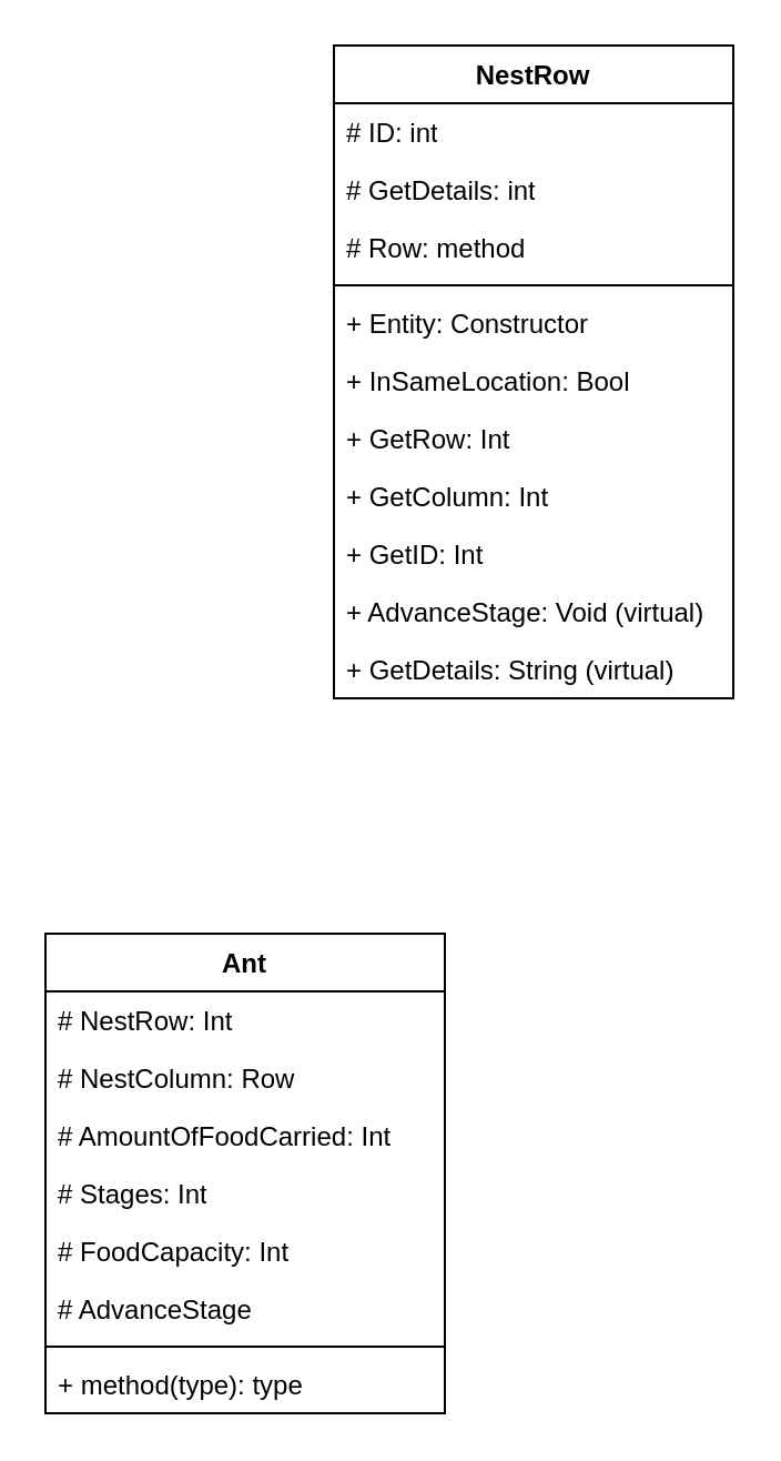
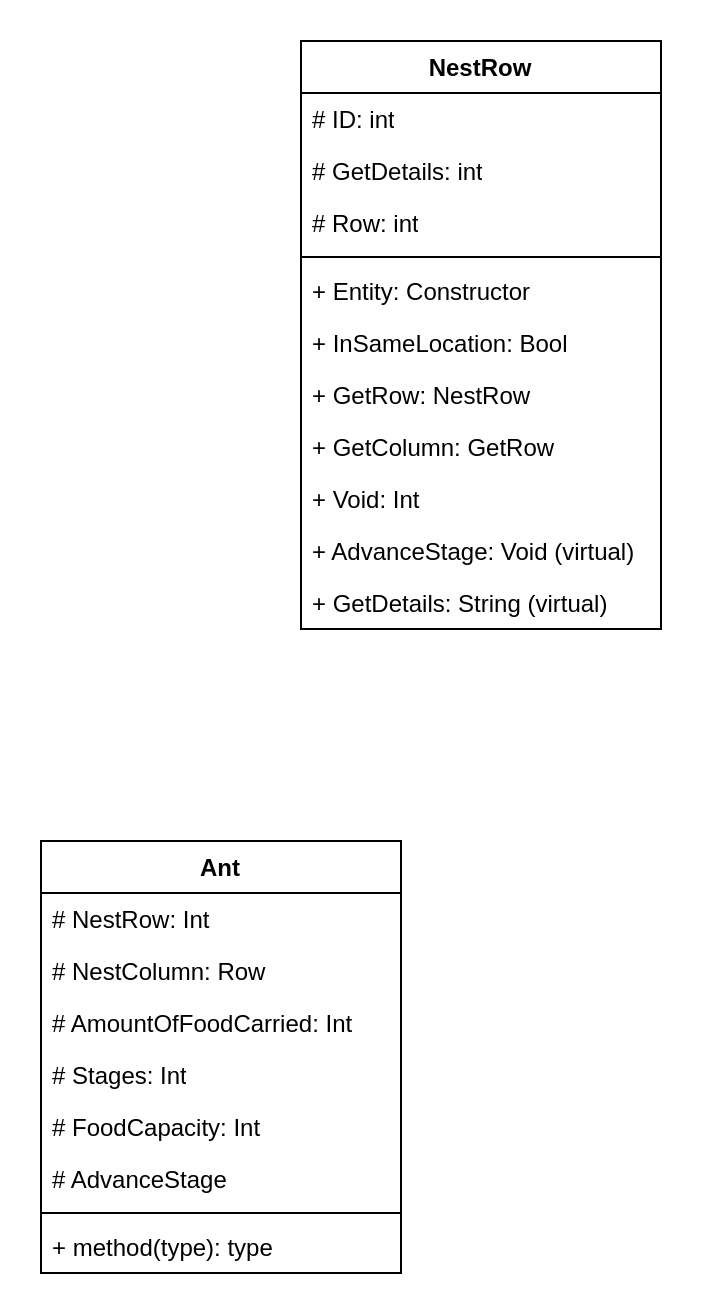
  <mxCell id="0" />
  <mxCell id="1" parent="0" />
  <mxCell id="2" value="NestRow" style="swimlane;fontStyle=1;align=center;verticalAlign=top;childLayout=stackLayout;horizontal=1;startSize=26;horizontalStack=0;resizeParent=1;resizeParentMax=0;resizeLast=0;collapsible=1;marginBottom=0;whiteSpace=wrap;html=1;" vertex="1" parent="1"><mxGeometry x="150" y="20" width="180" height="294" as="geometry" /></mxCell>
  <mxCell id="3" value="# ID: int" style="text;strokeColor=none;fillColor=none;align=left;verticalAlign=top;spacingLeft=4;spacingRight=4;overflow=hidden;rotatable=0;points=[[0,0.5],[1,0.5]];portConstraint=eastwest;whiteSpace=wrap;html=1;" vertex="1" parent="2"><mxGeometry y="26" width="180" height="26" as="geometry" /></mxCell>
  <mxCell id="4" value="# GetDetails: int" style="text;strokeColor=none;fillColor=none;align=left;verticalAlign=top;spacingLeft=4;spacingRight=4;overflow=hidden;rotatable=0;points=[[0,0.5],[1,0.5]];portConstraint=eastwest;whiteSpace=wrap;html=1;" vertex="1" parent="2"><mxGeometry y="52" width="180" height="26" as="geometry" /></mxCell>
- <mxCell id="5" value="# Row: method" style="text;strokeColor=none;fillColor=none;align=left;verticalAlign=top;spacingLeft=4;spacingRight=4;overflow=hidden;rotatable=0;points=[[0,0.5],[1,0.5]];portConstraint=eastwest;whiteSpace=wrap;html=1;" vertex="1" parent="2"><mxGeometry y="78" width="180" height="26" as="geometry" /></mxCell>
+ <mxCell id="5" value="# Row: int" style="text;strokeColor=none;fillColor=none;align=left;verticalAlign=top;spacingLeft=4;spacingRight=4;overflow=hidden;rotatable=0;points=[[0,0.5],[1,0.5]];portConstraint=eastwest;whiteSpace=wrap;html=1;" vertex="1" parent="2"><mxGeometry y="78" width="180" height="26" as="geometry" /></mxCell>
  <mxCell id="6" value="" style="line;strokeWidth=1;fillColor=none;align=left;verticalAlign=middle;spacingTop=-1;spacingLeft=3;spacingRight=3;rotatable=0;labelPosition=right;points=[];portConstraint=eastwest;strokeColor=inherit;" vertex="1" parent="2"><mxGeometry y="104" width="180" height="8" as="geometry" /></mxCell>
  <mxCell id="7" value="+ Entity: Constructor" style="text;strokeColor=none;fillColor=none;align=left;verticalAlign=top;spacingLeft=4;spacingRight=4;overflow=hidden;rotatable=0;points=[[0,0.5],[1,0.5]];portConstraint=eastwest;whiteSpace=wrap;html=1;" vertex="1" parent="2"><mxGeometry y="112" width="180" height="26" as="geometry" /></mxCell>
  <mxCell id="8" value="+ InSameLocation: Bool" style="text;strokeColor=none;fillColor=none;align=left;verticalAlign=top;spacingLeft=4;spacingRight=4;overflow=hidden;rotatable=0;points=[[0,0.5],[1,0.5]];portConstraint=eastwest;whiteSpace=wrap;html=1;" vertex="1" parent="2"><mxGeometry y="138" width="180" height="26" as="geometry" /></mxCell>
- <mxCell id="9" value="+ GetRow: Int" style="text;strokeColor=none;fillColor=none;align=left;verticalAlign=top;spacingLeft=4;spacingRight=4;overflow=hidden;rotatable=0;points=[[0,0.5],[1,0.5]];portConstraint=eastwest;whiteSpace=wrap;html=1;" vertex="1" parent="2"><mxGeometry y="164" width="180" height="26" as="geometry" /></mxCell>
- <mxCell id="10" value="+ GetColumn: Int" style="text;strokeColor=none;fillColor=none;align=left;verticalAlign=top;spacingLeft=4;spacingRight=4;overflow=hidden;rotatable=0;points=[[0,0.5],[1,0.5]];portConstraint=eastwest;whiteSpace=wrap;html=1;" vertex="1" parent="2"><mxGeometry y="190" width="180" height="26" as="geometry" /></mxCell>
- <mxCell id="11" value="+ GetID: Int" style="text;strokeColor=none;fillColor=none;align=left;verticalAlign=top;spacingLeft=4;spacingRight=4;overflow=hidden;rotatable=0;points=[[0,0.5],[1,0.5]];portConstraint=eastwest;whiteSpace=wrap;html=1;" vertex="1" parent="2"><mxGeometry y="216" width="180" height="26" as="geometry" /></mxCell>
+ <mxCell id="9" value="+ GetRow: NestRow" style="text;strokeColor=none;fillColor=none;align=left;verticalAlign=top;spacingLeft=4;spacingRight=4;overflow=hidden;rotatable=0;points=[[0,0.5],[1,0.5]];portConstraint=eastwest;whiteSpace=wrap;html=1;" vertex="1" parent="2"><mxGeometry y="164" width="180" height="26" as="geometry" /></mxCell>
+ <mxCell id="10" value="+ GetColumn: GetRow" style="text;strokeColor=none;fillColor=none;align=left;verticalAlign=top;spacingLeft=4;spacingRight=4;overflow=hidden;rotatable=0;points=[[0,0.5],[1,0.5]];portConstraint=eastwest;whiteSpace=wrap;html=1;" vertex="1" parent="2"><mxGeometry y="190" width="180" height="26" as="geometry" /></mxCell>
+ <mxCell id="11" value="+ Void: Int" style="text;strokeColor=none;fillColor=none;align=left;verticalAlign=top;spacingLeft=4;spacingRight=4;overflow=hidden;rotatable=0;points=[[0,0.5],[1,0.5]];portConstraint=eastwest;whiteSpace=wrap;html=1;" vertex="1" parent="2"><mxGeometry y="216" width="180" height="26" as="geometry" /></mxCell>
  <mxCell id="12" value="+ AdvanceStage: Void (virtual)" style="text;strokeColor=none;fillColor=none;align=left;verticalAlign=top;spacingLeft=4;spacingRight=4;overflow=hidden;rotatable=0;points=[[0,0.5],[1,0.5]];portConstraint=eastwest;whiteSpace=wrap;html=1;" vertex="1" parent="2"><mxGeometry y="242" width="180" height="26" as="geometry" /></mxCell>
  <mxCell id="13" value="+ GetDetails: String (virtual)" style="text;strokeColor=none;fillColor=none;align=left;verticalAlign=top;spacingLeft=4;spacingRight=4;overflow=hidden;rotatable=0;points=[[0,0.5],[1,0.5]];portConstraint=eastwest;whiteSpace=wrap;html=1;" vertex="1" parent="2"><mxGeometry y="268" width="180" height="26" as="geometry" /></mxCell>
  <mxCell id="14" value="Ant" style="swimlane;fontStyle=1;align=center;verticalAlign=top;childLayout=stackLayout;horizontal=1;startSize=26;horizontalStack=0;resizeParent=1;resizeParentMax=0;resizeLast=0;collapsible=1;marginBottom=0;whiteSpace=wrap;html=1;" vertex="1" parent="1"><mxGeometry x="20" y="420" width="180" height="216" as="geometry" /></mxCell>
  <mxCell id="15" value="# NestRow: Int" style="text;strokeColor=none;fillColor=none;align=left;verticalAlign=top;spacingLeft=4;spacingRight=4;overflow=hidden;rotatable=0;points=[[0,0.5],[1,0.5]];portConstraint=eastwest;whiteSpace=wrap;html=1;" vertex="1" parent="14"><mxGeometry y="26" width="180" height="26" as="geometry" /></mxCell>
  <mxCell id="16" value="# NestColumn: Row" style="text;strokeColor=none;fillColor=none;align=left;verticalAlign=top;spacingLeft=4;spacingRight=4;overflow=hidden;rotatable=0;points=[[0,0.5],[1,0.5]];portConstraint=eastwest;whiteSpace=wrap;html=1;" vertex="1" parent="14"><mxGeometry y="52" width="180" height="26" as="geometry" /></mxCell>
  <mxCell id="17" value="# AmountOfFoodCarried: Int" style="text;strokeColor=none;fillColor=none;align=left;verticalAlign=top;spacingLeft=4;spacingRight=4;overflow=hidden;rotatable=0;points=[[0,0.5],[1,0.5]];portConstraint=eastwest;whiteSpace=wrap;html=1;" vertex="1" parent="14"><mxGeometry y="78" width="180" height="26" as="geometry" /></mxCell>
  <mxCell id="18" value="# Stages: Int" style="text;strokeColor=none;fillColor=none;align=left;verticalAlign=top;spacingLeft=4;spacingRight=4;overflow=hidden;rotatable=0;points=[[0,0.5],[1,0.5]];portConstraint=eastwest;whiteSpace=wrap;html=1;" vertex="1" parent="14"><mxGeometry y="104" width="180" height="26" as="geometry" /></mxCell>
  <mxCell id="19" value="# FoodCapacity: Int" style="text;strokeColor=none;fillColor=none;align=left;verticalAlign=top;spacingLeft=4;spacingRight=4;overflow=hidden;rotatable=0;points=[[0,0.5],[1,0.5]];portConstraint=eastwest;whiteSpace=wrap;html=1;" vertex="1" parent="14"><mxGeometry y="130" width="180" height="26" as="geometry" /></mxCell>
  <mxCell id="20" value="# AdvanceStage" style="text;strokeColor=none;fillColor=none;align=left;verticalAlign=top;spacingLeft=4;spacingRight=4;overflow=hidden;rotatable=0;points=[[0,0.5],[1,0.5]];portConstraint=eastwest;whiteSpace=wrap;html=1;" vertex="1" parent="14"><mxGeometry y="156" width="180" height="26" as="geometry" /></mxCell>
  <mxCell id="21" value="" style="line;strokeWidth=1;fillColor=none;align=left;verticalAlign=middle;spacingTop=-1;spacingLeft=3;spacingRight=3;rotatable=0;labelPosition=right;points=[];portConstraint=eastwest;strokeColor=inherit;" vertex="1" parent="14"><mxGeometry y="182" width="180" height="8" as="geometry" /></mxCell>
  <mxCell id="22" value="+ method(type): type" style="text;strokeColor=none;fillColor=none;align=left;verticalAlign=top;spacingLeft=4;spacingRight=4;overflow=hidden;rotatable=0;points=[[0,0.5],[1,0.5]];portConstraint=eastwest;whiteSpace=wrap;html=1;" vertex="1" parent="14"><mxGeometry y="190" width="180" height="26" as="geometry" /></mxCell>
